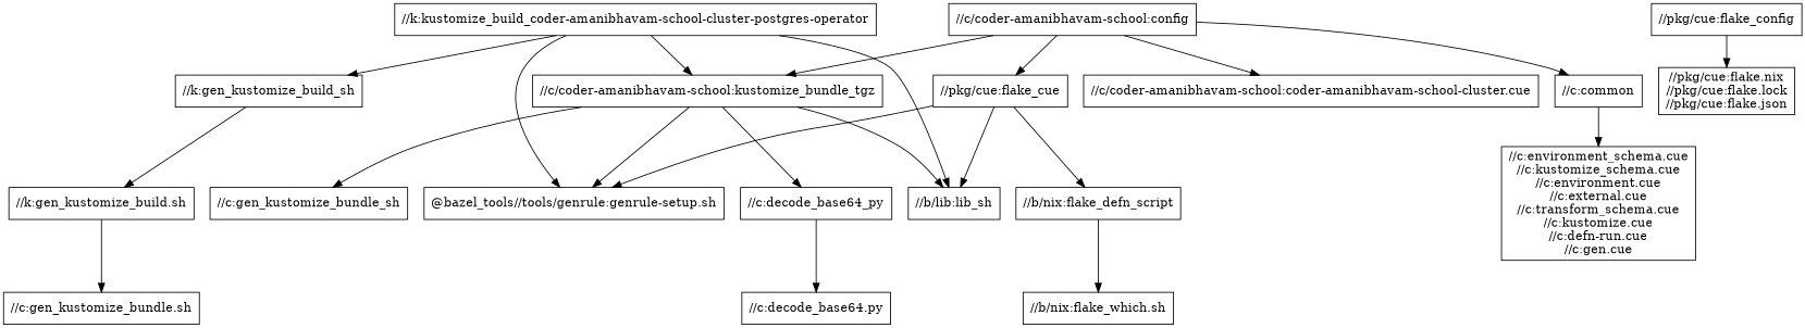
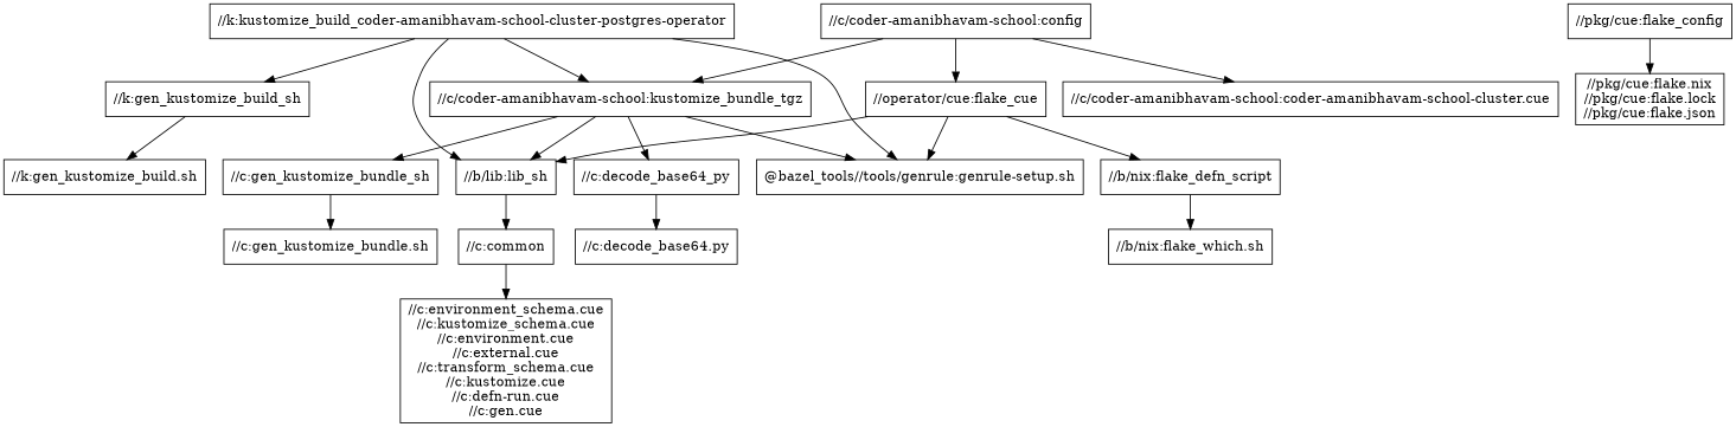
  digraph {
    node [shape=box]
    "//k:kustomize_build_coder-amanibhavam-school-cluster-postgres-operator"
    "//k:gen_kustomize_build_sh"
    "//c/coder-amanibhavam-school:kustomize_bundle_tgz"
    "@bazel_tools//tools/genrule:genrule-setup.sh"
    "//b/lib:lib_sh"
    "//k:gen_kustomize_build.sh"
    "//c:gen_kustomize_bundle_sh"
    "//c:decode_base64_py"
    "//c/coder-amanibhavam-school:config"
    "//c/coder-amanibhavam-school:coder-amanibhavam-school-cluster.cue"
    "//c:common"
-   "//pkg/cue:flake_cue"
+   "//pkg/cue:flake_cue" [label="//operator/cue:flake_cue"]
    "//c:gen_kustomize_bundle.sh"
    "//c:decode_base64.py"
    "//c:environment_schema.cue\n//c:kustomize_schema.cue\n//c:environment.cue\n//c:external.cue\n//c:transform_schema.cue\n//c:kustomize.cue\n//c:defn-run.cue\n//c:gen.cue"
    n16 [label="//b/nix:flake_defn_script"]
    "//pkg/cue:flake_config"
    "//pkg/cue:flake.nix\n//pkg/cue:flake.lock\n//pkg/cue:flake.json"
    "//b/nix:flake_which.sh"
    "//k:kustomize_build_coder-amanibhavam-school-cluster-postgres-operator" -> "//k:gen_kustomize_build_sh"
    "//k:kustomize_build_coder-amanibhavam-school-cluster-postgres-operator" -> "//c/coder-amanibhavam-school:kustomize_bundle_tgz"
    "//k:kustomize_build_coder-amanibhavam-school-cluster-postgres-operator" -> "@bazel_tools//tools/genrule:genrule-setup.sh"
    "//k:kustomize_build_coder-amanibhavam-school-cluster-postgres-operator" -> "//b/lib:lib_sh"
    "//k:gen_kustomize_build_sh" -> "//k:gen_kustomize_build.sh"
    "//c/coder-amanibhavam-school:kustomize_bundle_tgz" -> "@bazel_tools//tools/genrule:genrule-setup.sh"
    "//c/coder-amanibhavam-school:kustomize_bundle_tgz" -> "//b/lib:lib_sh"
    "//c/coder-amanibhavam-school:kustomize_bundle_tgz" -> "//c:gen_kustomize_bundle_sh"
    "//c/coder-amanibhavam-school:kustomize_bundle_tgz" -> "//c:decode_base64_py"
-   "//k:gen_kustomize_build.sh" -> "//c:gen_kustomize_bundle.sh"
+   "//c:gen_kustomize_bundle_sh" -> "//c:gen_kustomize_bundle.sh"
    "//c:decode_base64_py" -> "//c:decode_base64.py"
    "//c/coder-amanibhavam-school:config" -> "//c/coder-amanibhavam-school:kustomize_bundle_tgz"
    "//c/coder-amanibhavam-school:config" -> "//c/coder-amanibhavam-school:coder-amanibhavam-school-cluster.cue"
-   "//c/coder-amanibhavam-school:config" -> "//c:common"
+   "//b/lib:lib_sh" -> "//c:common"
    "//c/coder-amanibhavam-school:config" -> "//pkg/cue:flake_cue"
    "//c:common" -> "//c:environment_schema.cue\n//c:kustomize_schema.cue\n//c:environment.cue\n//c:external.cue\n//c:transform_schema.cue\n//c:kustomize.cue\n//c:defn-run.cue\n//c:gen.cue"
    "//pkg/cue:flake_cue" -> "@bazel_tools//tools/genrule:genrule-setup.sh"
    "//pkg/cue:flake_cue" -> "//b/lib:lib_sh"
    "//pkg/cue:flake_cue" -> n16
    n16 -> "//b/nix:flake_which.sh"
    "//pkg/cue:flake_config" -> "//pkg/cue:flake.nix\n//pkg/cue:flake.lock\n//pkg/cue:flake.json"
  }
